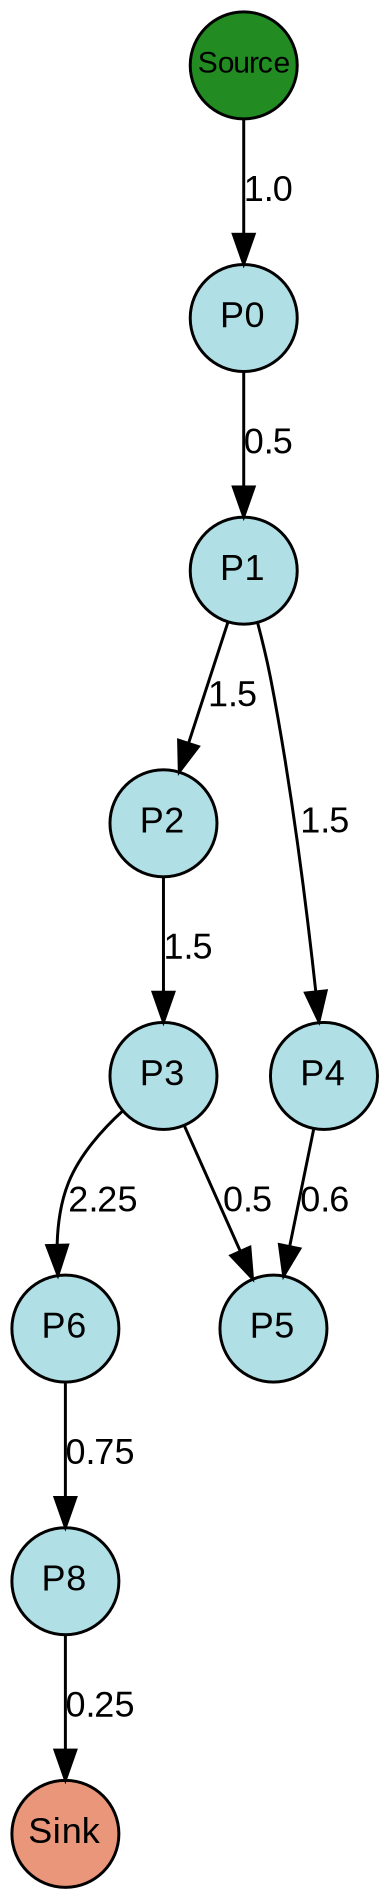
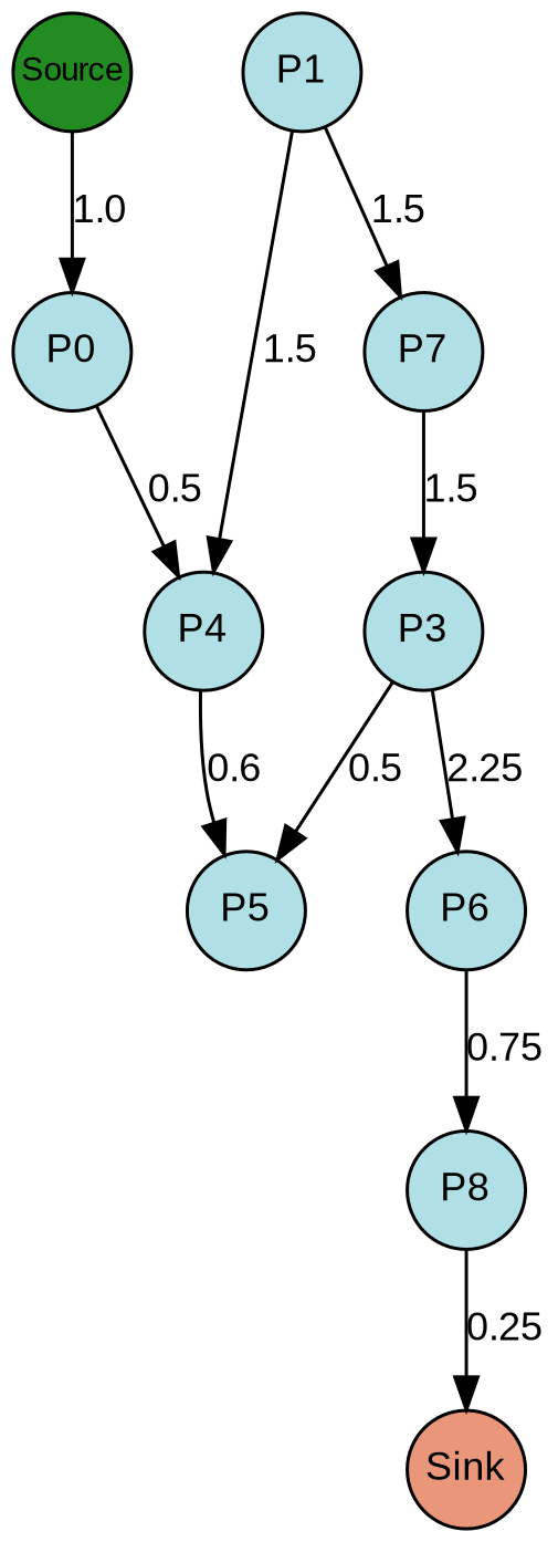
  digraph {
    rankdir=TB
    splines=true
    node [fillcolor=powderblue fixedsize=true fontcolor=black fontname=arial fontsize=12 margin=0 shape=circle style=filled]
    edge [fontcolor=black fontname=arial fontsize=12 margin=0]
    n1 [fillcolor=forestgreen fontsize=10 label=Source width=0.5]
    n2 [label=P0 width=0.5]
    n3 [label=P1 width=0.5]
-   n4 [label=P2 width=0.5]
+   n4 [label=P7 width=0.5]
    n5 [label=P3 width=0.5]
    n6 [label=P4 width=0.5]
    n7 [label=P5 width=0.5]
    n8 [label=P6 width=0.5]
    n9 [label=P8 width=0.5]
    n10 [fillcolor=darksalmon label=Sink width=0.5]
    subgraph sub_1 {
      rank=same
      n1
    }
    subgraph sub_2 {
      rank=same
      n2
    }
    subgraph sub_3 {
      rank=same
      n3
    }
    subgraph sub_4 {
      rank=same
      n4
    }
    subgraph sub_5 {
      rank=same
      n5
      n6
    }
    subgraph sub_6 {
      rank=same
      n7
      n8
    }
    subgraph sub_7 {
      rank=same
      n9
    }
    subgraph sub_8 {
      rank=same
      n10
    }
    n1 -> n2 [label=1.0]
-   n2 -> n3 [label=0.5]
+   n2 -> n6 [label=0.5]
    n3 -> n4 [label=1.5]
    n3 -> n6 [label=1.5]
    n4 -> n5 [label=1.5]
    n5 -> n7 [label=0.5]
    n5 -> n8 [label=2.25]
    n6 -> n7 [label=0.6]
    n8 -> n9 [label=0.75]
    n9 -> n10 [label=0.25]
  }
